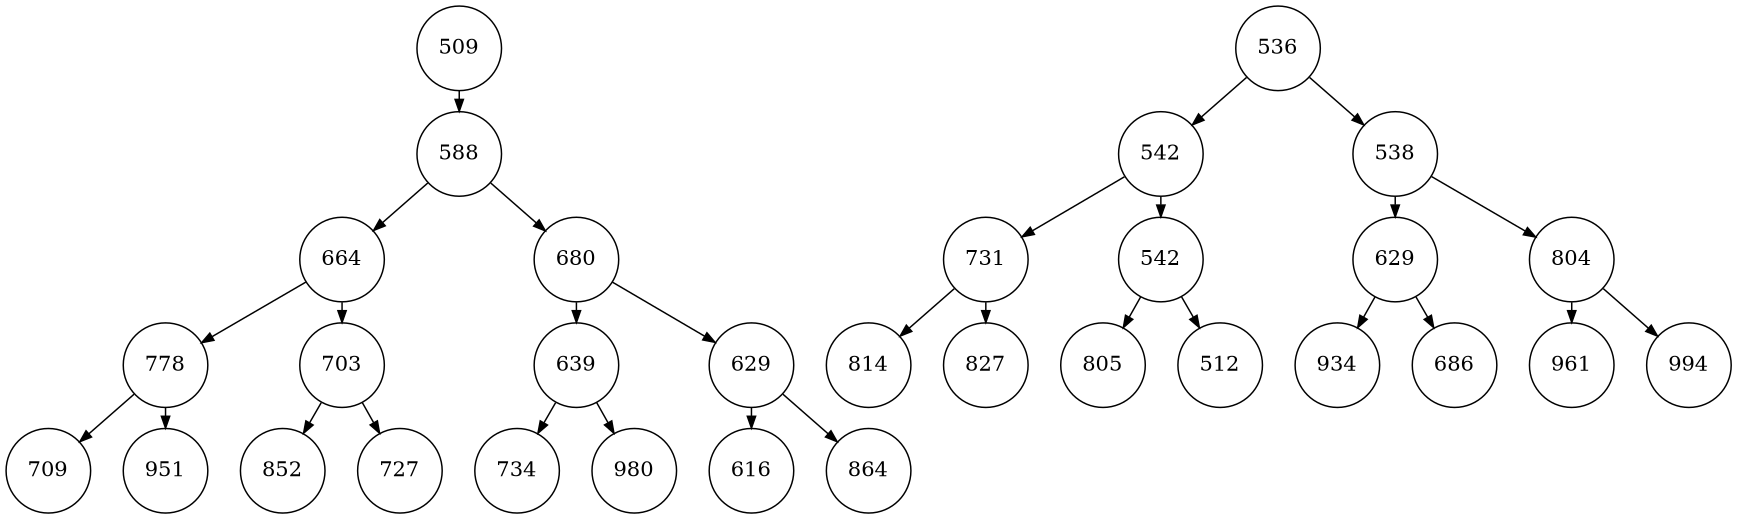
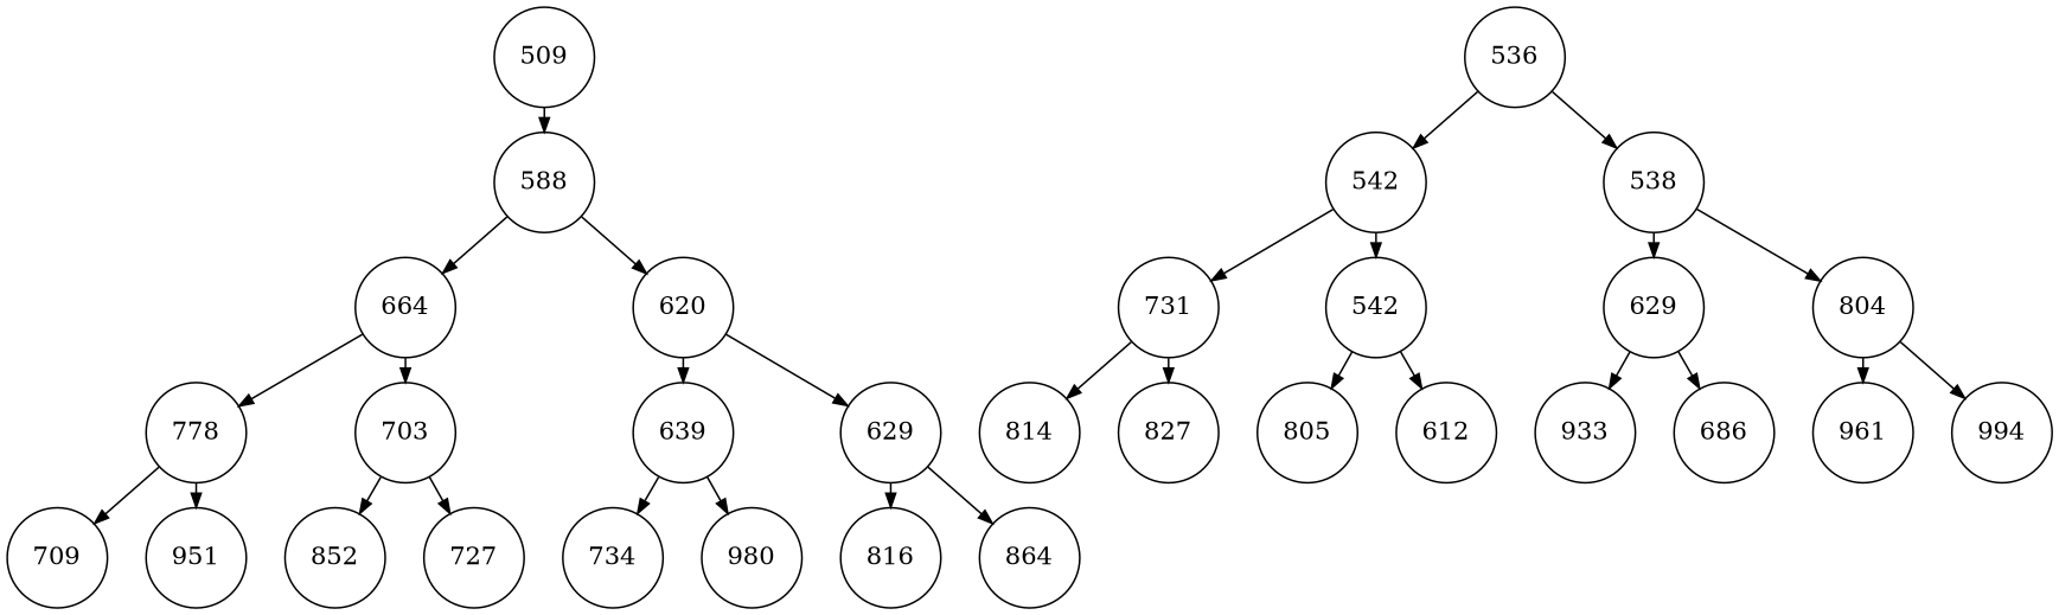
  digraph {
    nodesep=0.3
    ranksep=0.2
    node [shape=circle]
    edge [arrowsize=0.8 side=left]
    n1 [label=509]
    n2 [label=588]
    n3 [label=664]
-   n4 [label=680]
+   n4 [label=620]
    n5 [label=536]
    n6 [label=542]
    n7 [label=538]
    n8 [label=778]
    n9 [label=703]
    n10 [label=639]
    n11 [label=629]
    n12 [label=731]
    n13 [label=542]
    n14 [label=629]
    n15 [label=804]
    n16 [label=709]
    n17 [label=951]
    n18 [label=852]
    n19 [label=727]
    n20 [label=734]
    n21 [label=980]
-   n22 [label=616]
+   n22 [label=816]
    n23 [label=864]
    n24 [label=814]
    n25 [label=827]
    n26 [label=805]
-   n27 [label=512]
-   n28 [label=934]
+   n27 [label=612]
+   n28 [label=933]
    n29 [label=686]
    n30 [label=961]
    n31 [label=994]
    n1 -> n2
    n2 -> n3
    n2 -> n4 [side=""]
    n3 -> n8
    n3 -> n9 [side=""]
    n4 -> n10
    n4 -> n11 [side=""]
    n5 -> n6
    n5 -> n7 [side=""]
    n6 -> n12
    n6 -> n13 [side=""]
    n7 -> n14
    n7 -> n15 [side=""]
    n8 -> n16
    n8 -> n17 [side=""]
    n9 -> n18
    n9 -> n19 [side=""]
    n10 -> n20
    n10 -> n21 [side=""]
    n11 -> n22
    n11 -> n23 [side=""]
    n12 -> n24
    n12 -> n25 [side=""]
    n13 -> n26
    n13 -> n27 [side=""]
    n14 -> n28
    n14 -> n29 [side=""]
    n15 -> n30
    n15 -> n31 [side=""]
  }
